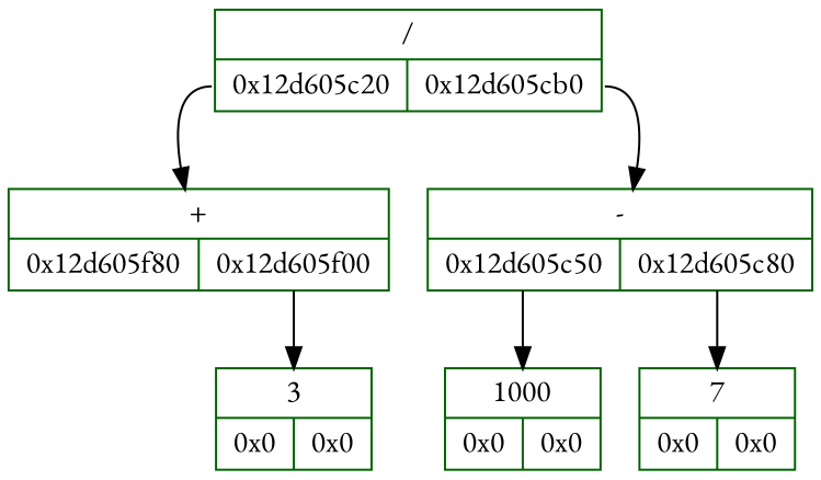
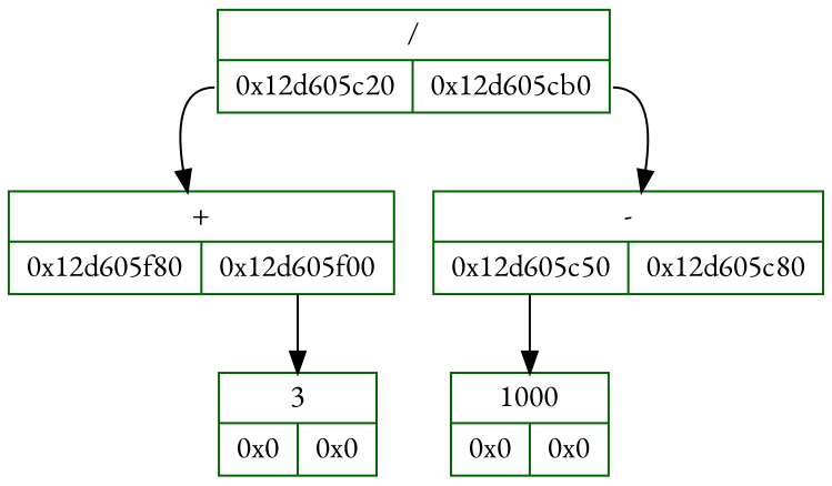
  digraph {
    fontname="EB Garamond"
    rankdir=TB
    node [color=darkgreen fillcolor=white fontname="EB Garamond" shape=record style=filled]
    edge [arrowhead=normal color=black fontname="EB Garamond"]
    n1 [label="{ /  | {<fl5056257248> 0x12d605c20 | <fr5056257248> 0x12d605cb0}}"]
    n2 [label="{ +  | {<fl5056257056> 0x12d605f80 | <fr5056257056> 0x12d605f00}}"]
    n3 [label="{ -  | {<fl5056257200> 0x12d605c50 | <fr5056257200> 0x12d605c80}}"]
    n4 [label="{3  | {<fl5056257792> 0x0 | <fr5056257792> 0x0}}"]
    n5 [label="{1000  | {<fl5056257104> 0x0 | <fr5056257104> 0x0}}"]
-   n6 [label="{7  | {<fl5056257152> 0x0 | <fr5056257152> 0x0}}"]
    n1 -> n2 [tailport=fl5056257248]
    n1 -> n3 [tailport=fr5056257248]
    n2 -> n4 [tailport=fr5056257056]
    n3 -> n5 [tailport=fl5056257200]
-   n3 -> n6 [tailport=fr5056257200]
  }
